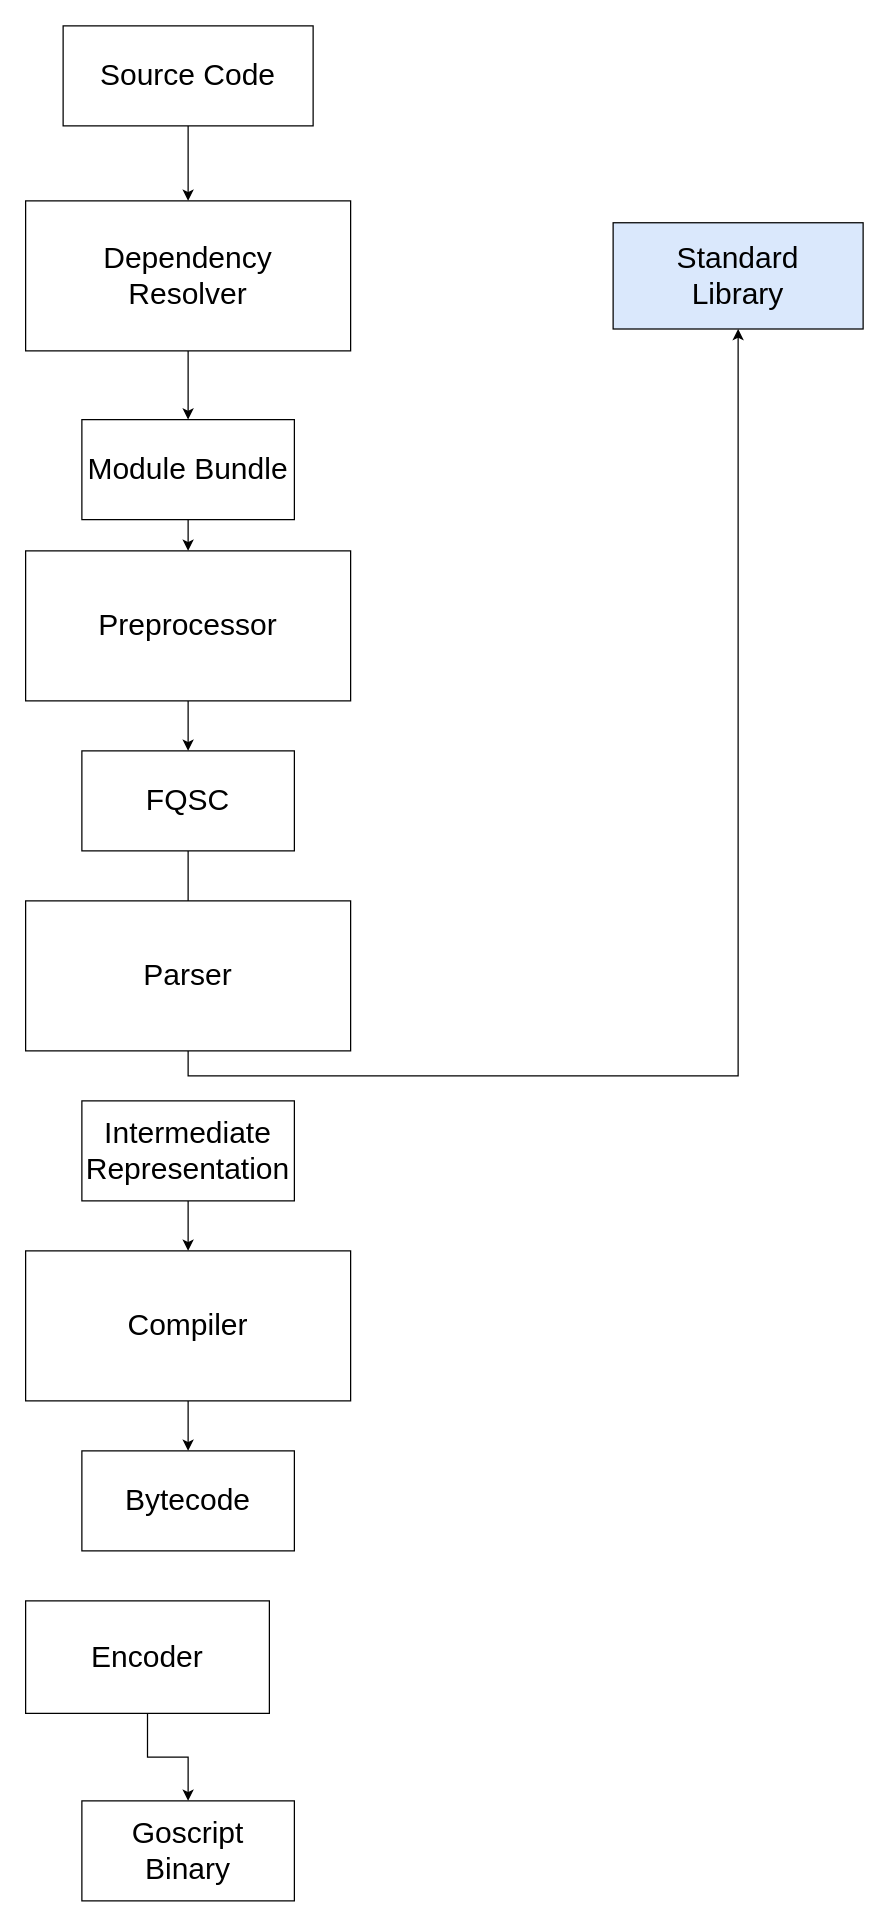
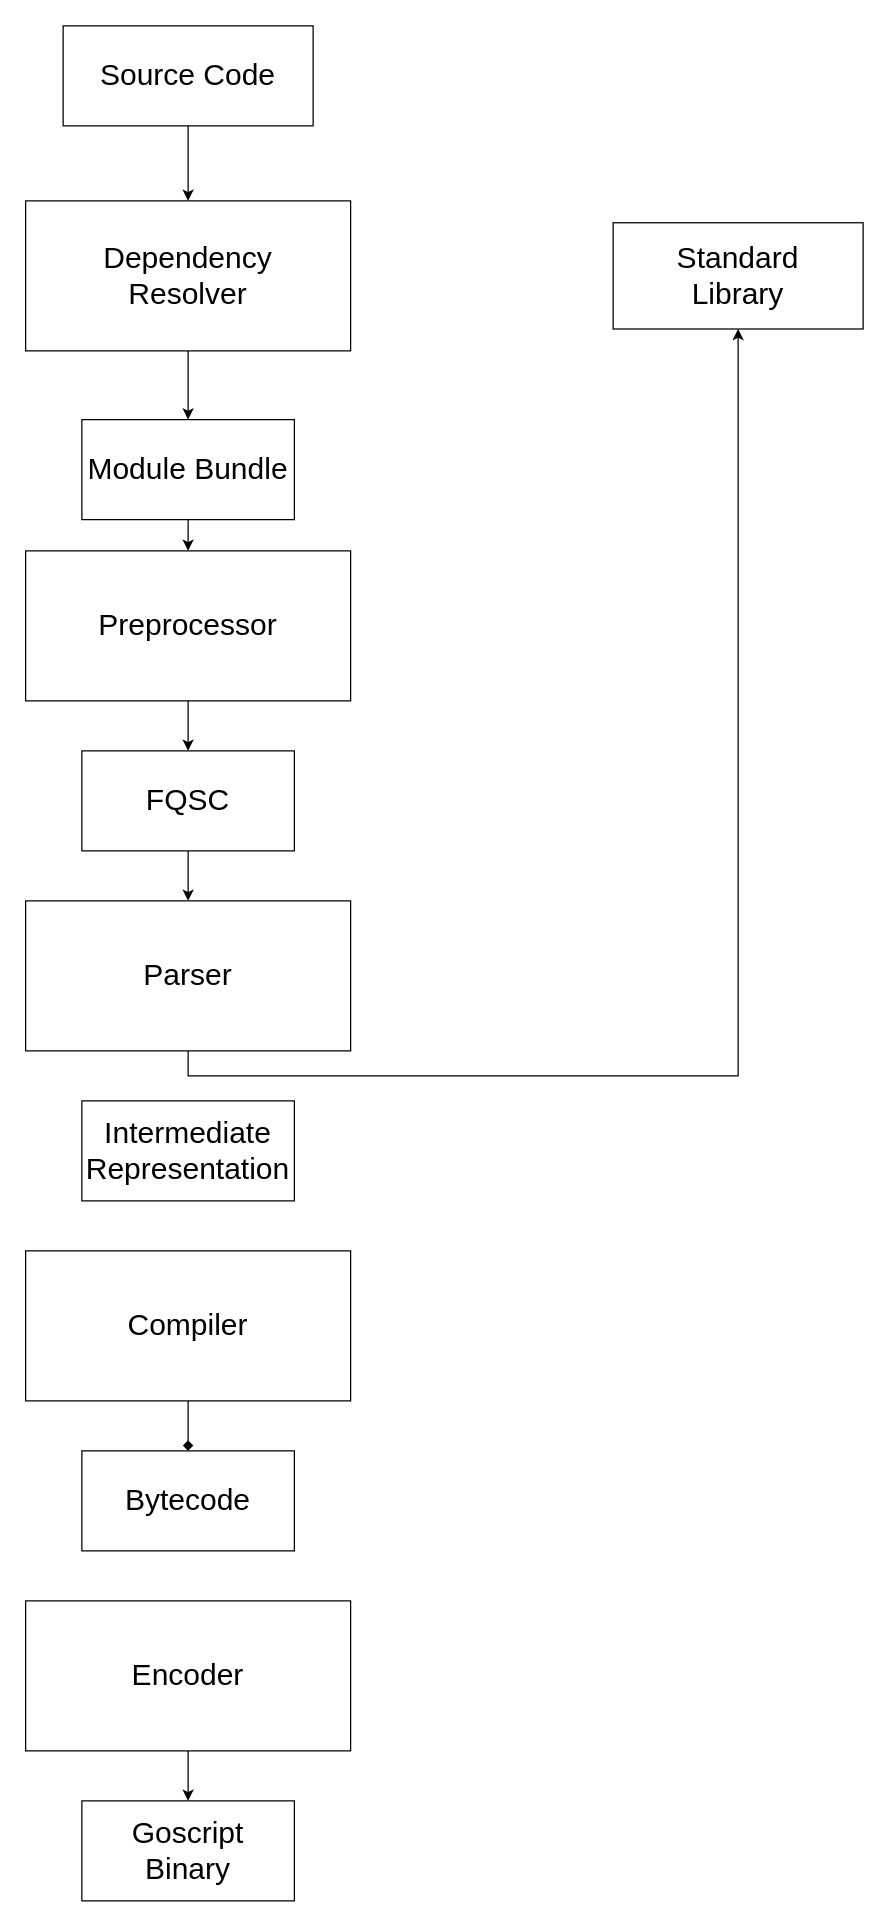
  <mxCell id="0" />
  <mxCell id="1" parent="0" />
  <mxCell id="2" style="edgeStyle=orthogonalEdgeStyle;rounded=0;orthogonalLoop=1;jettySize=auto;html=1;fontSize=18;" edge="1" parent="1" source="3" target="6"><mxGeometry relative="1" as="geometry" /></mxCell>
  <mxCell id="3" value="&lt;font style=&quot;font-size: 24px;&quot;&gt;Source Code&lt;/font&gt;" style="rounded=0;whiteSpace=wrap;html=1;" vertex="1" parent="1"><mxGeometry x="50" y="20" width="200" height="80" as="geometry" /></mxCell>
- <mxCell id="4" value="&lt;font style=&quot;font-size: 24px;&quot;&gt;Standard&lt;br&gt;Library&lt;/font&gt;" style="rounded=0;whiteSpace=wrap;html=1;fontSize=18;fillColor=#dae8fc;" vertex="1" parent="1"><mxGeometry x="490" y="177.5" width="200" height="85" as="geometry" /></mxCell>
+ <mxCell id="4" value="&lt;font style=&quot;font-size: 24px;&quot;&gt;Standard&lt;br&gt;Library&lt;/font&gt;" style="rounded=0;whiteSpace=wrap;html=1;fontSize=18;" vertex="1" parent="1"><mxGeometry x="490" y="177.5" width="200" height="85" as="geometry" /></mxCell>
  <mxCell id="5" style="edgeStyle=orthogonalEdgeStyle;rounded=0;orthogonalLoop=1;jettySize=auto;html=1;entryX=0.5;entryY=0;entryDx=0;entryDy=0;fontSize=24;" edge="1" parent="1" source="6" target="8"><mxGeometry relative="1" as="geometry" /></mxCell>
  <mxCell id="6" value="&lt;font style=&quot;font-size: 24px;&quot;&gt;Dependency&lt;br&gt;Resolver&lt;/font&gt;" style="rounded=0;whiteSpace=wrap;html=1;fontSize=18;" vertex="1" parent="1"><mxGeometry x="20" y="160" width="260" height="120" as="geometry" /></mxCell>
  <mxCell id="7" style="edgeStyle=orthogonalEdgeStyle;rounded=0;orthogonalLoop=1;jettySize=auto;html=1;exitX=0.5;exitY=1;exitDx=0;exitDy=0;entryX=0.5;entryY=0;entryDx=0;entryDy=0;fontSize=24;" edge="1" parent="1" source="8" target="12"><mxGeometry relative="1" as="geometry" /></mxCell>
  <mxCell id="8" value="&lt;font style=&quot;font-size: 24px;&quot;&gt;Module Bundle&lt;/font&gt;" style="rounded=0;whiteSpace=wrap;html=1;fontSize=18;" vertex="1" parent="1"><mxGeometry x="65" y="335" width="170" height="80" as="geometry" /></mxCell>
- <mxCell id="9" style="edgeStyle=orthogonalEdgeStyle;rounded=0;orthogonalLoop=1;jettySize=auto;html=1;exitX=0.5;exitY=1;exitDx=0;exitDy=0;entryX=0.5;entryY=0;entryDx=0;entryDy=0;fontSize=24;endArrow=none;" edge="1" parent="1" source="10" target="14"><mxGeometry relative="1" as="geometry" /></mxCell>
+ <mxCell id="9" style="edgeStyle=orthogonalEdgeStyle;rounded=0;orthogonalLoop=1;jettySize=auto;html=1;exitX=0.5;exitY=1;exitDx=0;exitDy=0;entryX=0.5;entryY=0;entryDx=0;entryDy=0;fontSize=24;" edge="1" parent="1" source="10" target="14"><mxGeometry relative="1" as="geometry" /></mxCell>
  <mxCell id="10" value="&lt;font style=&quot;font-size: 24px;&quot;&gt;FQSC&lt;/font&gt;" style="rounded=0;whiteSpace=wrap;html=1;fontSize=18;" vertex="1" parent="1"><mxGeometry x="65" y="600" width="170" height="80" as="geometry" /></mxCell>
  <mxCell id="11" style="edgeStyle=orthogonalEdgeStyle;rounded=0;orthogonalLoop=1;jettySize=auto;html=1;exitX=0.5;exitY=1;exitDx=0;exitDy=0;entryX=0.5;entryY=0;entryDx=0;entryDy=0;fontSize=24;" edge="1" parent="1" source="12" target="10"><mxGeometry relative="1" as="geometry" /></mxCell>
  <mxCell id="12" value="&lt;span style=&quot;font-size: 24px;&quot;&gt;Preprocessor&lt;/span&gt;" style="rounded=0;whiteSpace=wrap;html=1;fontSize=18;" vertex="1" parent="1"><mxGeometry x="20" y="440" width="260" height="120" as="geometry" /></mxCell>
  <mxCell id="13" style="edgeStyle=orthogonalEdgeStyle;rounded=0;orthogonalLoop=1;jettySize=auto;html=1;exitX=0.5;exitY=1;exitDx=0;exitDy=0;fontSize=24;" edge="1" parent="1" source="14" target="4"><mxGeometry relative="1" as="geometry" /></mxCell>
  <mxCell id="14" value="&lt;span style=&quot;font-size: 24px;&quot;&gt;Parser&lt;/span&gt;" style="rounded=0;whiteSpace=wrap;html=1;fontSize=18;" vertex="1" parent="1"><mxGeometry x="20" y="720" width="260" height="120" as="geometry" /></mxCell>
- <mxCell id="15" style="edgeStyle=orthogonalEdgeStyle;rounded=0;orthogonalLoop=1;jettySize=auto;html=1;exitX=0.5;exitY=1;exitDx=0;exitDy=0;entryX=0.5;entryY=0;entryDx=0;entryDy=0;fontSize=24;" edge="1" parent="1" source="16" target="18"><mxGeometry relative="1" as="geometry" /></mxCell>
  <mxCell id="16" value="&lt;font style=&quot;font-size: 24px;&quot;&gt;Intermediate&lt;br&gt;Representation&lt;br&gt;&lt;/font&gt;" style="rounded=0;whiteSpace=wrap;html=1;fontSize=18;" vertex="1" parent="1"><mxGeometry x="65" y="880" width="170" height="80" as="geometry" /></mxCell>
- <mxCell id="17" style="edgeStyle=orthogonalEdgeStyle;rounded=0;orthogonalLoop=1;jettySize=auto;html=1;exitX=0.5;exitY=1;exitDx=0;exitDy=0;entryX=0.5;entryY=0;entryDx=0;entryDy=0;fontSize=24;" edge="1" parent="1" source="18" target="19"><mxGeometry relative="1" as="geometry" /></mxCell>
+ <mxCell id="17" style="edgeStyle=orthogonalEdgeStyle;rounded=0;orthogonalLoop=1;jettySize=auto;html=1;exitX=0.5;exitY=1;exitDx=0;exitDy=0;entryX=0.5;entryY=0;entryDx=0;entryDy=0;fontSize=24;endArrow=diamond;" edge="1" parent="1" source="18" target="19"><mxGeometry relative="1" as="geometry" /></mxCell>
  <mxCell id="18" value="&lt;span style=&quot;font-size: 24px;&quot;&gt;Compiler&lt;/span&gt;" style="rounded=0;whiteSpace=wrap;html=1;fontSize=18;" vertex="1" parent="1"><mxGeometry x="20" y="1000" width="260" height="120" as="geometry" /></mxCell>
  <mxCell id="19" value="&lt;font style=&quot;font-size: 24px;&quot;&gt;Bytecode&lt;br&gt;&lt;/font&gt;" style="rounded=0;whiteSpace=wrap;html=1;fontSize=18;" vertex="1" parent="1"><mxGeometry x="65" y="1160" width="170" height="80" as="geometry" /></mxCell>
  <mxCell id="20" style="edgeStyle=orthogonalEdgeStyle;rounded=0;orthogonalLoop=1;jettySize=auto;html=1;exitX=0.5;exitY=1;exitDx=0;exitDy=0;entryX=0.5;entryY=0;entryDx=0;entryDy=0;fontSize=24;" edge="1" parent="1" source="21" target="22"><mxGeometry relative="1" as="geometry" /></mxCell>
- <mxCell id="21" value="&lt;span style=&quot;font-size: 24px;&quot;&gt;Encoder&lt;/span&gt;" style="rounded=0;whiteSpace=wrap;html=1;fontSize=18;" vertex="1" parent="1"><mxGeometry x="20" y="1280" width="195" height="90" as="geometry" /></mxCell>
+ <mxCell id="21" value="&lt;span style=&quot;font-size: 24px;&quot;&gt;Encoder&lt;/span&gt;" style="rounded=0;whiteSpace=wrap;html=1;fontSize=18;" vertex="1" parent="1"><mxGeometry x="20" y="1280" width="260" height="120" as="geometry" /></mxCell>
  <mxCell id="22" value="&lt;font style=&quot;font-size: 24px;&quot;&gt;Goscript&lt;br&gt;Binary&lt;br&gt;&lt;/font&gt;" style="rounded=0;whiteSpace=wrap;html=1;fontSize=18;" vertex="1" parent="1"><mxGeometry x="65" y="1440" width="170" height="80" as="geometry" /></mxCell>
